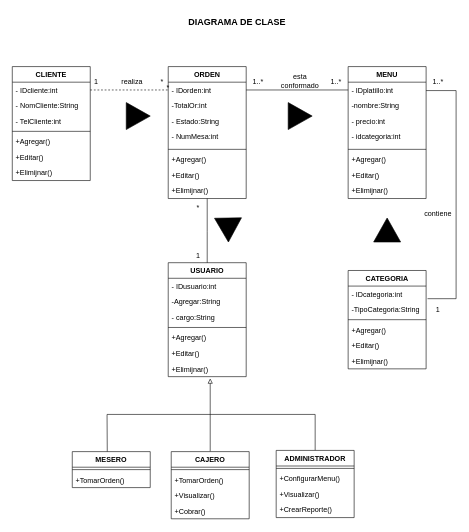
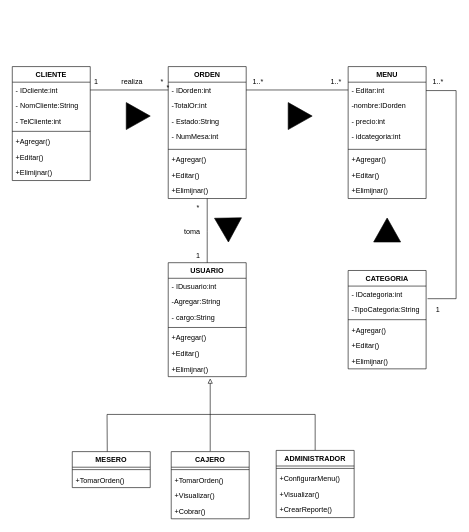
  <mxCell id="0" />
  <mxCell id="1" parent="0" />
- <mxCell id="2" value="DIAGRAMA DE CLASE" style="text;html=1;strokeColor=none;fillColor=none;align=center;verticalAlign=middle;whiteSpace=wrap;rounded=0;fontStyle=1;fontSize=15;" vertex="1" parent="1"><mxGeometry x="270" y="20" width="250" height="30" as="geometry" /></mxCell>
  <mxCell id="3" value="CLIENTE" style="swimlane;fontStyle=1;align=center;verticalAlign=top;childLayout=stackLayout;horizontal=1;startSize=26;horizontalStack=0;resizeParent=1;resizeParentMax=0;resizeLast=0;collapsible=1;marginBottom=0;" vertex="1" parent="1"><mxGeometry x="20" y="110" width="130" height="190" as="geometry" /></mxCell>
  <mxCell id="4" value="- IDcliente:int" style="text;strokeColor=none;fillColor=none;align=left;verticalAlign=top;spacingLeft=4;spacingRight=4;overflow=hidden;rotatable=0;points=[[0,0.5],[1,0.5]];portConstraint=eastwest;" vertex="1" parent="3"><mxGeometry y="26" width="130" height="26" as="geometry" /></mxCell>
  <mxCell id="5" value="- NomCliente:String" style="text;strokeColor=none;fillColor=none;align=left;verticalAlign=top;spacingLeft=4;spacingRight=4;overflow=hidden;rotatable=0;points=[[0,0.5],[1,0.5]];portConstraint=eastwest;" vertex="1" parent="3"><mxGeometry y="52" width="130" height="26" as="geometry" /></mxCell>
  <mxCell id="6" value="- TelCliente:int" style="text;strokeColor=none;fillColor=none;align=left;verticalAlign=top;spacingLeft=4;spacingRight=4;overflow=hidden;rotatable=0;points=[[0,0.5],[1,0.5]];portConstraint=eastwest;" vertex="1" parent="3"><mxGeometry y="78" width="130" height="26" as="geometry" /></mxCell>
  <mxCell id="7" value="" style="line;strokeWidth=1;fillColor=none;align=left;verticalAlign=middle;spacingTop=-1;spacingLeft=3;spacingRight=3;rotatable=0;labelPosition=right;points=[];portConstraint=eastwest;" vertex="1" parent="3"><mxGeometry y="104" width="130" height="8" as="geometry" /></mxCell>
  <mxCell id="8" value="+Agregar()" style="text;strokeColor=none;fillColor=none;align=left;verticalAlign=top;spacingLeft=4;spacingRight=4;overflow=hidden;rotatable=0;points=[[0,0.5],[1,0.5]];portConstraint=eastwest;" vertex="1" parent="3"><mxGeometry y="112" width="130" height="26" as="geometry" /></mxCell>
  <mxCell id="9" value="+Editar()" style="text;strokeColor=none;fillColor=none;align=left;verticalAlign=top;spacingLeft=4;spacingRight=4;overflow=hidden;rotatable=0;points=[[0,0.5],[1,0.5]];portConstraint=eastwest;" vertex="1" parent="3"><mxGeometry y="138" width="130" height="26" as="geometry" /></mxCell>
  <mxCell id="10" value="+Elimijnar()" style="text;strokeColor=none;fillColor=none;align=left;verticalAlign=top;spacingLeft=4;spacingRight=4;overflow=hidden;rotatable=0;points=[[0,0.5],[1,0.5]];portConstraint=eastwest;" vertex="1" parent="3"><mxGeometry y="164" width="130" height="26" as="geometry" /></mxCell>
  <mxCell id="11" style="edgeStyle=orthogonalEdgeStyle;rounded=0;orthogonalLoop=1;jettySize=auto;html=1;entryX=0.5;entryY=0;entryDx=0;entryDy=0;endArrow=none;endFill=0;" edge="1" parent="1" source="12"><mxGeometry relative="1" as="geometry"><mxPoint x="345" y="440" as="targetPoint" /></mxGeometry></mxCell>
  <mxCell id="12" value="ORDEN" style="swimlane;fontStyle=1;align=center;verticalAlign=top;childLayout=stackLayout;horizontal=1;startSize=26;horizontalStack=0;resizeParent=1;resizeParentMax=0;resizeLast=0;collapsible=1;marginBottom=0;" vertex="1" parent="1"><mxGeometry x="280" y="110" width="130" height="220" as="geometry" /></mxCell>
  <mxCell id="13" value="- IDorden:int" style="text;strokeColor=none;fillColor=none;align=left;verticalAlign=top;spacingLeft=4;spacingRight=4;overflow=hidden;rotatable=0;points=[[0,0.5],[1,0.5]];portConstraint=eastwest;" vertex="1" parent="12"><mxGeometry y="26" width="130" height="26" as="geometry" /></mxCell>
  <mxCell id="14" value="-TotalOr:int" style="text;strokeColor=none;fillColor=none;align=left;verticalAlign=top;spacingLeft=4;spacingRight=4;overflow=hidden;rotatable=0;points=[[0,0.5],[1,0.5]];portConstraint=eastwest;" vertex="1" parent="12"><mxGeometry y="52" width="130" height="26" as="geometry" /></mxCell>
  <mxCell id="15" value="- Estado:String" style="text;strokeColor=none;fillColor=none;align=left;verticalAlign=top;spacingLeft=4;spacingRight=4;overflow=hidden;rotatable=0;points=[[0,0.5],[1,0.5]];portConstraint=eastwest;" vertex="1" parent="12"><mxGeometry y="78" width="130" height="26" as="geometry" /></mxCell>
  <mxCell id="16" value="- NumMesa:int" style="text;strokeColor=none;fillColor=none;align=left;verticalAlign=top;spacingLeft=4;spacingRight=4;overflow=hidden;rotatable=0;points=[[0,0.5],[1,0.5]];portConstraint=eastwest;" vertex="1" parent="12"><mxGeometry y="104" width="130" height="30" as="geometry" /></mxCell>
  <mxCell id="17" value="" style="line;strokeWidth=1;fillColor=none;align=left;verticalAlign=middle;spacingTop=-1;spacingLeft=3;spacingRight=3;rotatable=0;labelPosition=right;points=[];portConstraint=eastwest;" vertex="1" parent="12"><mxGeometry y="134" width="130" height="8" as="geometry" /></mxCell>
  <mxCell id="18" value="+Agregar()" style="text;strokeColor=none;fillColor=none;align=left;verticalAlign=top;spacingLeft=4;spacingRight=4;overflow=hidden;rotatable=0;points=[[0,0.5],[1,0.5]];portConstraint=eastwest;" vertex="1" parent="12"><mxGeometry y="142" width="130" height="26" as="geometry" /></mxCell>
  <mxCell id="19" value="+Editar()" style="text;strokeColor=none;fillColor=none;align=left;verticalAlign=top;spacingLeft=4;spacingRight=4;overflow=hidden;rotatable=0;points=[[0,0.5],[1,0.5]];portConstraint=eastwest;" vertex="1" parent="12"><mxGeometry y="168" width="130" height="26" as="geometry" /></mxCell>
  <mxCell id="20" value="+Elimijnar()" style="text;strokeColor=none;fillColor=none;align=left;verticalAlign=top;spacingLeft=4;spacingRight=4;overflow=hidden;rotatable=0;points=[[0,0.5],[1,0.5]];portConstraint=eastwest;" vertex="1" parent="12"><mxGeometry y="194" width="130" height="26" as="geometry" /></mxCell>
  <mxCell id="21" style="edgeStyle=orthogonalEdgeStyle;rounded=0;orthogonalLoop=1;jettySize=auto;html=1;entryX=1.018;entryY=0.808;entryDx=0;entryDy=0;entryPerimeter=0;endArrow=none;endFill=0;" edge="1" parent="1" source="22" target="40"><mxGeometry relative="1" as="geometry"><Array as="points"><mxPoint x="760" y="150" /><mxPoint x="760" y="497" /></Array></mxGeometry></mxCell>
  <mxCell id="22" value="MENU" style="swimlane;fontStyle=1;align=center;verticalAlign=top;childLayout=stackLayout;horizontal=1;startSize=26;horizontalStack=0;resizeParent=1;resizeParentMax=0;resizeLast=0;collapsible=1;marginBottom=0;" vertex="1" parent="1"><mxGeometry x="580" y="110" width="130" height="220" as="geometry" /></mxCell>
- <mxCell id="23" value="- IDplatillo:int" style="text;strokeColor=none;fillColor=none;align=left;verticalAlign=top;spacingLeft=4;spacingRight=4;overflow=hidden;rotatable=0;points=[[0,0.5],[1,0.5]];portConstraint=eastwest;" vertex="1" parent="22"><mxGeometry y="26" width="130" height="26" as="geometry" /></mxCell>
- <mxCell id="24" value="-nombre:String" style="text;strokeColor=none;fillColor=none;align=left;verticalAlign=top;spacingLeft=4;spacingRight=4;overflow=hidden;rotatable=0;points=[[0,0.5],[1,0.5]];portConstraint=eastwest;" vertex="1" parent="22"><mxGeometry y="52" width="130" height="26" as="geometry" /></mxCell>
+ <mxCell id="23" value="- Editar:int" style="text;strokeColor=none;fillColor=none;align=left;verticalAlign=top;spacingLeft=4;spacingRight=4;overflow=hidden;rotatable=0;points=[[0,0.5],[1,0.5]];portConstraint=eastwest;" vertex="1" parent="22"><mxGeometry y="26" width="130" height="26" as="geometry" /></mxCell>
+ <mxCell id="24" value="-nombre:IDorden" style="text;strokeColor=none;fillColor=none;align=left;verticalAlign=top;spacingLeft=4;spacingRight=4;overflow=hidden;rotatable=0;points=[[0,0.5],[1,0.5]];portConstraint=eastwest;" vertex="1" parent="22"><mxGeometry y="52" width="130" height="26" as="geometry" /></mxCell>
  <mxCell id="25" value="- precio:int" style="text;strokeColor=none;fillColor=none;align=left;verticalAlign=top;spacingLeft=4;spacingRight=4;overflow=hidden;rotatable=0;points=[[0,0.5],[1,0.5]];portConstraint=eastwest;" vertex="1" parent="22"><mxGeometry y="78" width="130" height="26" as="geometry" /></mxCell>
  <mxCell id="26" value="- idcategoria:int" style="text;strokeColor=none;fillColor=none;align=left;verticalAlign=top;spacingLeft=4;spacingRight=4;overflow=hidden;rotatable=0;points=[[0,0.5],[1,0.5]];portConstraint=eastwest;" vertex="1" parent="22"><mxGeometry y="104" width="130" height="30" as="geometry" /></mxCell>
  <mxCell id="27" value="" style="line;strokeWidth=1;fillColor=none;align=left;verticalAlign=middle;spacingTop=-1;spacingLeft=3;spacingRight=3;rotatable=0;labelPosition=right;points=[];portConstraint=eastwest;" vertex="1" parent="22"><mxGeometry y="134" width="130" height="8" as="geometry" /></mxCell>
  <mxCell id="28" value="+Agregar()" style="text;strokeColor=none;fillColor=none;align=left;verticalAlign=top;spacingLeft=4;spacingRight=4;overflow=hidden;rotatable=0;points=[[0,0.5],[1,0.5]];portConstraint=eastwest;" vertex="1" parent="22"><mxGeometry y="142" width="130" height="26" as="geometry" /></mxCell>
  <mxCell id="29" value="+Editar()" style="text;strokeColor=none;fillColor=none;align=left;verticalAlign=top;spacingLeft=4;spacingRight=4;overflow=hidden;rotatable=0;points=[[0,0.5],[1,0.5]];portConstraint=eastwest;" vertex="1" parent="22"><mxGeometry y="168" width="130" height="26" as="geometry" /></mxCell>
  <mxCell id="30" value="+Elimijnar()" style="text;strokeColor=none;fillColor=none;align=left;verticalAlign=top;spacingLeft=4;spacingRight=4;overflow=hidden;rotatable=0;points=[[0,0.5],[1,0.5]];portConstraint=eastwest;" vertex="1" parent="22"><mxGeometry y="194" width="130" height="26" as="geometry" /></mxCell>
  <mxCell id="31" value="USUARIO" style="swimlane;fontStyle=1;align=center;verticalAlign=top;childLayout=stackLayout;horizontal=1;startSize=26;horizontalStack=0;resizeParent=1;resizeParentMax=0;resizeLast=0;collapsible=1;marginBottom=0;" vertex="1" parent="1"><mxGeometry x="280" y="437" width="130" height="190" as="geometry" /></mxCell>
  <mxCell id="32" value="- IDusuario:int" style="text;strokeColor=none;fillColor=none;align=left;verticalAlign=top;spacingLeft=4;spacingRight=4;overflow=hidden;rotatable=0;points=[[0,0.5],[1,0.5]];portConstraint=eastwest;" vertex="1" parent="31"><mxGeometry y="26" width="130" height="26" as="geometry" /></mxCell>
  <mxCell id="33" value="-Agregar:String" style="text;strokeColor=none;fillColor=none;align=left;verticalAlign=top;spacingLeft=4;spacingRight=4;overflow=hidden;rotatable=0;points=[[0,0.5],[1,0.5]];portConstraint=eastwest;" vertex="1" parent="31"><mxGeometry y="52" width="130" height="26" as="geometry" /></mxCell>
  <mxCell id="34" value="- cargo:String" style="text;strokeColor=none;fillColor=none;align=left;verticalAlign=top;spacingLeft=4;spacingRight=4;overflow=hidden;rotatable=0;points=[[0,0.5],[1,0.5]];portConstraint=eastwest;" vertex="1" parent="31"><mxGeometry y="78" width="130" height="26" as="geometry" /></mxCell>
  <mxCell id="35" value="" style="line;strokeWidth=1;fillColor=none;align=left;verticalAlign=middle;spacingTop=-1;spacingLeft=3;spacingRight=3;rotatable=0;labelPosition=right;points=[];portConstraint=eastwest;" vertex="1" parent="31"><mxGeometry y="104" width="130" height="8" as="geometry" /></mxCell>
  <mxCell id="36" value="+Agregar()" style="text;strokeColor=none;fillColor=none;align=left;verticalAlign=top;spacingLeft=4;spacingRight=4;overflow=hidden;rotatable=0;points=[[0,0.5],[1,0.5]];portConstraint=eastwest;" vertex="1" parent="31"><mxGeometry y="112" width="130" height="26" as="geometry" /></mxCell>
  <mxCell id="37" value="+Editar()" style="text;strokeColor=none;fillColor=none;align=left;verticalAlign=top;spacingLeft=4;spacingRight=4;overflow=hidden;rotatable=0;points=[[0,0.5],[1,0.5]];portConstraint=eastwest;" vertex="1" parent="31"><mxGeometry y="138" width="130" height="26" as="geometry" /></mxCell>
  <mxCell id="38" value="+Elimijnar()" style="text;strokeColor=none;fillColor=none;align=left;verticalAlign=top;spacingLeft=4;spacingRight=4;overflow=hidden;rotatable=0;points=[[0,0.5],[1,0.5]];portConstraint=eastwest;" vertex="1" parent="31"><mxGeometry y="164" width="130" height="26" as="geometry" /></mxCell>
  <mxCell id="39" value="CATEGORIA" style="swimlane;fontStyle=1;align=center;verticalAlign=top;childLayout=stackLayout;horizontal=1;startSize=26;horizontalStack=0;resizeParent=1;resizeParentMax=0;resizeLast=0;collapsible=1;marginBottom=0;" vertex="1" parent="1"><mxGeometry x="580" y="450" width="130" height="164" as="geometry" /></mxCell>
  <mxCell id="40" value="- IDcategoria:int" style="text;strokeColor=none;fillColor=none;align=left;verticalAlign=top;spacingLeft=4;spacingRight=4;overflow=hidden;rotatable=0;points=[[0,0.5],[1,0.5]];portConstraint=eastwest;" vertex="1" parent="39"><mxGeometry y="26" width="130" height="26" as="geometry" /></mxCell>
  <mxCell id="41" value="-TipoCategoria:String" style="text;strokeColor=none;fillColor=none;align=left;verticalAlign=top;spacingLeft=4;spacingRight=4;overflow=hidden;rotatable=0;points=[[0,0.5],[1,0.5]];portConstraint=eastwest;" vertex="1" parent="39"><mxGeometry y="52" width="130" height="26" as="geometry" /></mxCell>
  <mxCell id="42" value="" style="line;strokeWidth=1;fillColor=none;align=left;verticalAlign=middle;spacingTop=-1;spacingLeft=3;spacingRight=3;rotatable=0;labelPosition=right;points=[];portConstraint=eastwest;" vertex="1" parent="39"><mxGeometry y="78" width="130" height="8" as="geometry" /></mxCell>
  <mxCell id="43" value="+Agregar()" style="text;strokeColor=none;fillColor=none;align=left;verticalAlign=top;spacingLeft=4;spacingRight=4;overflow=hidden;rotatable=0;points=[[0,0.5],[1,0.5]];portConstraint=eastwest;" vertex="1" parent="39"><mxGeometry y="86" width="130" height="26" as="geometry" /></mxCell>
  <mxCell id="44" value="+Editar()" style="text;strokeColor=none;fillColor=none;align=left;verticalAlign=top;spacingLeft=4;spacingRight=4;overflow=hidden;rotatable=0;points=[[0,0.5],[1,0.5]];portConstraint=eastwest;" vertex="1" parent="39"><mxGeometry y="112" width="130" height="26" as="geometry" /></mxCell>
  <mxCell id="45" value="+Elimijnar()" style="text;strokeColor=none;fillColor=none;align=left;verticalAlign=top;spacingLeft=4;spacingRight=4;overflow=hidden;rotatable=0;points=[[0,0.5],[1,0.5]];portConstraint=eastwest;" vertex="1" parent="39"><mxGeometry y="138" width="130" height="26" as="geometry" /></mxCell>
- <mxCell id="46" style="edgeStyle=orthogonalEdgeStyle;rounded=0;orthogonalLoop=1;jettySize=auto;html=1;entryX=0;entryY=0.5;entryDx=0;entryDy=0;endArrow=none;endFill=0;dashed=1;" edge="1" parent="1" source="4" target="13"><mxGeometry relative="1" as="geometry" /></mxCell>
+ <mxCell id="46" style="edgeStyle=orthogonalEdgeStyle;rounded=0;orthogonalLoop=1;jettySize=auto;html=1;entryX=0;entryY=0.5;entryDx=0;entryDy=0;endArrow=none;endFill=0;" edge="1" parent="1" source="4" target="13"><mxGeometry relative="1" as="geometry" /></mxCell>
  <mxCell id="47" value="" style="triangle;whiteSpace=wrap;html=1;fillColor=#000000;" vertex="1" parent="1"><mxGeometry x="210" y="170" width="40" height="45" as="geometry" /></mxCell>
  <mxCell id="48" value="1" style="text;html=1;strokeColor=none;fillColor=none;align=center;verticalAlign=middle;whiteSpace=wrap;rounded=0;" vertex="1" parent="1"><mxGeometry x="130" y="120" width="60" height="30" as="geometry" /></mxCell>
  <mxCell id="49" value="*" style="text;html=1;strokeColor=none;fillColor=none;align=center;verticalAlign=middle;whiteSpace=wrap;rounded=0;" vertex="1" parent="1"><mxGeometry x="240" y="120" width="60" height="30" as="geometry" /></mxCell>
  <mxCell id="50" value="realiza" style="text;html=1;strokeColor=none;fillColor=none;align=center;verticalAlign=middle;whiteSpace=wrap;rounded=0;" vertex="1" parent="1"><mxGeometry x="190" y="120" width="60" height="30" as="geometry" /></mxCell>
  <mxCell id="51" value="" style="triangle;whiteSpace=wrap;html=1;fillColor=#000000;" vertex="1" parent="1"><mxGeometry x="480" y="170" width="40" height="45" as="geometry" /></mxCell>
  <mxCell id="52" style="edgeStyle=orthogonalEdgeStyle;rounded=0;orthogonalLoop=1;jettySize=auto;html=1;entryX=0;entryY=0.5;entryDx=0;entryDy=0;endArrow=none;endFill=0;" edge="1" parent="1" source="13" target="23"><mxGeometry relative="1" as="geometry" /></mxCell>
  <mxCell id="53" value="1..*" style="text;html=1;strokeColor=none;fillColor=none;align=center;verticalAlign=middle;whiteSpace=wrap;rounded=0;" vertex="1" parent="1"><mxGeometry x="400" y="120" width="60" height="30" as="geometry" /></mxCell>
  <mxCell id="54" value="1..*" style="text;html=1;strokeColor=none;fillColor=none;align=center;verticalAlign=middle;whiteSpace=wrap;rounded=0;" vertex="1" parent="1"><mxGeometry x="530" y="120" width="60" height="30" as="geometry" /></mxCell>
- <mxCell id="55" value="esta conformado" style="text;html=1;strokeColor=none;fillColor=none;align=center;verticalAlign=middle;whiteSpace=wrap;rounded=0;" vertex="1" parent="1"><mxGeometry x="470" y="120" width="60" height="30" as="geometry" /></mxCell>
  <mxCell id="56" value="" style="triangle;whiteSpace=wrap;html=1;fillColor=#000000;rotation=-90;" vertex="1" parent="1"><mxGeometry x="625" y="360" width="40" height="45" as="geometry" /></mxCell>
  <mxCell id="57" value="*" style="text;html=1;strokeColor=none;fillColor=none;align=center;verticalAlign=middle;whiteSpace=wrap;rounded=0;" vertex="1" parent="1"><mxGeometry x="250" y="130" width="60" height="30" as="geometry" /></mxCell>
  <mxCell id="58" value="1..*" style="text;html=1;strokeColor=none;fillColor=none;align=center;verticalAlign=middle;whiteSpace=wrap;rounded=0;" vertex="1" parent="1"><mxGeometry x="700" y="120" width="60" height="30" as="geometry" /></mxCell>
  <mxCell id="59" value="1" style="text;html=1;strokeColor=none;fillColor=none;align=center;verticalAlign=middle;whiteSpace=wrap;rounded=0;" vertex="1" parent="1"><mxGeometry x="700" y="500" width="60" height="30" as="geometry" /></mxCell>
- <mxCell id="60" value="contiene" style="text;html=1;strokeColor=none;fillColor=none;align=center;verticalAlign=middle;whiteSpace=wrap;rounded=0;" vertex="1" parent="1"><mxGeometry x="700" y="340" width="60" height="30" as="geometry" /></mxCell>
  <mxCell id="61" value="" style="triangle;whiteSpace=wrap;html=1;fillColor=#000000;rotation=89;" vertex="1" parent="1"><mxGeometry x="360" y="360" width="40" height="45" as="geometry" /></mxCell>
+ <mxCell id="62" value="toma" style="text;html=1;strokeColor=none;fillColor=none;align=center;verticalAlign=middle;whiteSpace=wrap;rounded=0;" vertex="1" parent="1"><mxGeometry x="290" y="370" width="60" height="30" as="geometry" /></mxCell>
  <mxCell id="63" value="1" style="text;html=1;strokeColor=none;fillColor=none;align=center;verticalAlign=middle;whiteSpace=wrap;rounded=0;" vertex="1" parent="1"><mxGeometry x="300" y="410" width="60" height="30" as="geometry" /></mxCell>
  <mxCell id="64" value="*" style="text;html=1;strokeColor=none;fillColor=none;align=center;verticalAlign=middle;whiteSpace=wrap;rounded=0;" vertex="1" parent="1"><mxGeometry x="300" y="330" width="60" height="30" as="geometry" /></mxCell>
  <mxCell id="65" style="edgeStyle=none;rounded=0;orthogonalLoop=1;jettySize=auto;html=1;endArrow=none;endFill=0;" edge="1" parent="1" source="67"><mxGeometry relative="1" as="geometry"><mxPoint x="350" y="690" as="targetPoint" /></mxGeometry></mxCell>
  <mxCell id="66" style="edgeStyle=none;rounded=0;orthogonalLoop=1;jettySize=auto;html=1;endArrow=block;endFill=0;" edge="1" parent="1"><mxGeometry relative="1" as="geometry"><Array as="points" /><mxPoint x="350" y="690" as="sourcePoint" /><mxPoint x="350" y="630" as="targetPoint" /></mxGeometry></mxCell>
  <mxCell id="67" value="CAJERO" style="swimlane;fontStyle=1;align=center;verticalAlign=top;childLayout=stackLayout;horizontal=1;startSize=26;horizontalStack=0;resizeParent=1;resizeParentMax=0;resizeLast=0;collapsible=1;marginBottom=0;" vertex="1" parent="1"><mxGeometry x="285" y="752" width="130" height="112" as="geometry" /></mxCell>
  <mxCell id="68" value="" style="line;strokeWidth=1;fillColor=none;align=left;verticalAlign=middle;spacingTop=-1;spacingLeft=3;spacingRight=3;rotatable=0;labelPosition=right;points=[];portConstraint=eastwest;" vertex="1" parent="67"><mxGeometry y="26" width="130" height="8" as="geometry" /></mxCell>
  <mxCell id="69" value="+TomarOrden()" style="text;strokeColor=none;fillColor=none;align=left;verticalAlign=top;spacingLeft=4;spacingRight=4;overflow=hidden;rotatable=0;points=[[0,0.5],[1,0.5]];portConstraint=eastwest;" vertex="1" parent="67"><mxGeometry y="34" width="130" height="26" as="geometry" /></mxCell>
  <mxCell id="70" value="+Visualizar()" style="text;strokeColor=none;fillColor=none;align=left;verticalAlign=top;spacingLeft=4;spacingRight=4;overflow=hidden;rotatable=0;points=[[0,0.5],[1,0.5]];portConstraint=eastwest;" vertex="1" parent="67"><mxGeometry y="60" width="130" height="26" as="geometry" /></mxCell>
  <mxCell id="71" value="+Cobrar()" style="text;strokeColor=none;fillColor=none;align=left;verticalAlign=top;spacingLeft=4;spacingRight=4;overflow=hidden;rotatable=0;points=[[0,0.5],[1,0.5]];portConstraint=eastwest;" vertex="1" parent="67"><mxGeometry y="86" width="130" height="26" as="geometry" /></mxCell>
  <mxCell id="72" style="edgeStyle=none;rounded=0;orthogonalLoop=1;jettySize=auto;html=1;endArrow=none;endFill=0;entryX=0.449;entryY=0.028;entryDx=0;entryDy=0;entryPerimeter=0;" edge="1" parent="1" source="73" target="78"><mxGeometry relative="1" as="geometry"><mxPoint x="180" y="690" as="targetPoint" /><Array as="points"><mxPoint x="525" y="690" /><mxPoint x="178" y="690" /></Array></mxGeometry></mxCell>
  <mxCell id="73" value="ADMINISTRADOR" style="swimlane;fontStyle=1;align=center;verticalAlign=top;childLayout=stackLayout;horizontal=1;startSize=26;horizontalStack=0;resizeParent=1;resizeParentMax=0;resizeLast=0;collapsible=1;marginBottom=0;" vertex="1" parent="1"><mxGeometry x="460" y="750" width="130" height="112" as="geometry" /></mxCell>
  <mxCell id="74" value="" style="line;strokeWidth=1;fillColor=none;align=left;verticalAlign=middle;spacingTop=-1;spacingLeft=3;spacingRight=3;rotatable=0;labelPosition=right;points=[];portConstraint=eastwest;" vertex="1" parent="73"><mxGeometry y="26" width="130" height="8" as="geometry" /></mxCell>
  <mxCell id="75" value="+ConfigurarMenu()" style="text;strokeColor=none;fillColor=none;align=left;verticalAlign=top;spacingLeft=4;spacingRight=4;overflow=hidden;rotatable=0;points=[[0,0.5],[1,0.5]];portConstraint=eastwest;" vertex="1" parent="73"><mxGeometry y="34" width="130" height="26" as="geometry" /></mxCell>
  <mxCell id="76" value="+Visualizar()" style="text;strokeColor=none;fillColor=none;align=left;verticalAlign=top;spacingLeft=4;spacingRight=4;overflow=hidden;rotatable=0;points=[[0,0.5],[1,0.5]];portConstraint=eastwest;" vertex="1" parent="73"><mxGeometry y="60" width="130" height="26" as="geometry" /></mxCell>
  <mxCell id="77" value="+CrearReporte()" style="text;strokeColor=none;fillColor=none;align=left;verticalAlign=top;spacingLeft=4;spacingRight=4;overflow=hidden;rotatable=0;points=[[0,0.5],[1,0.5]];portConstraint=eastwest;" vertex="1" parent="73"><mxGeometry y="86" width="130" height="26" as="geometry" /></mxCell>
  <mxCell id="78" value="MESERO" style="swimlane;fontStyle=1;align=center;verticalAlign=top;childLayout=stackLayout;horizontal=1;startSize=26;horizontalStack=0;resizeParent=1;resizeParentMax=0;resizeLast=0;collapsible=1;marginBottom=0;" vertex="1" parent="1"><mxGeometry x="120" y="752" width="130" height="60" as="geometry" /></mxCell>
  <mxCell id="79" value="" style="line;strokeWidth=1;fillColor=none;align=left;verticalAlign=middle;spacingTop=-1;spacingLeft=3;spacingRight=3;rotatable=0;labelPosition=right;points=[];portConstraint=eastwest;" vertex="1" parent="78"><mxGeometry y="26" width="130" height="8" as="geometry" /></mxCell>
  <mxCell id="80" value="+TomarOrden()" style="text;strokeColor=none;fillColor=none;align=left;verticalAlign=top;spacingLeft=4;spacingRight=4;overflow=hidden;rotatable=0;points=[[0,0.5],[1,0.5]];portConstraint=eastwest;" vertex="1" parent="78"><mxGeometry y="34" width="130" height="26" as="geometry" /></mxCell>
